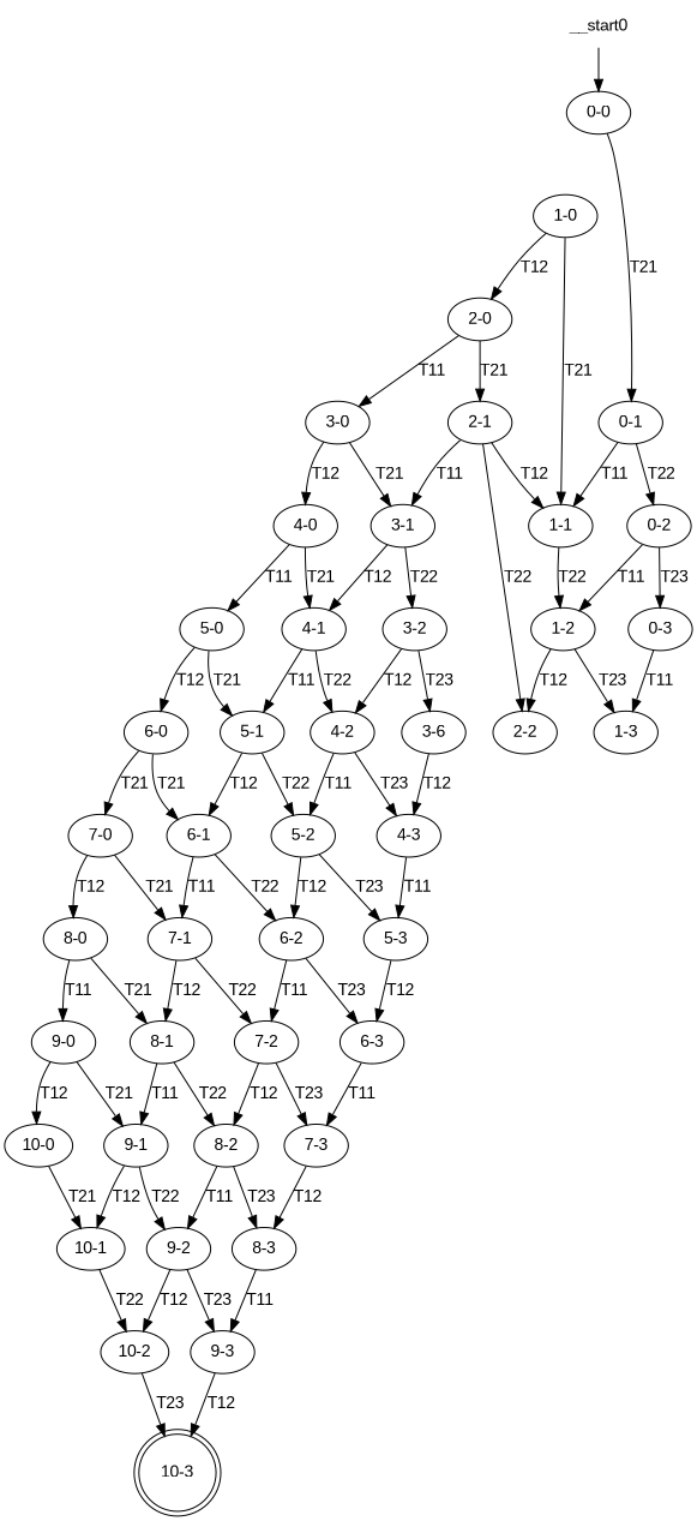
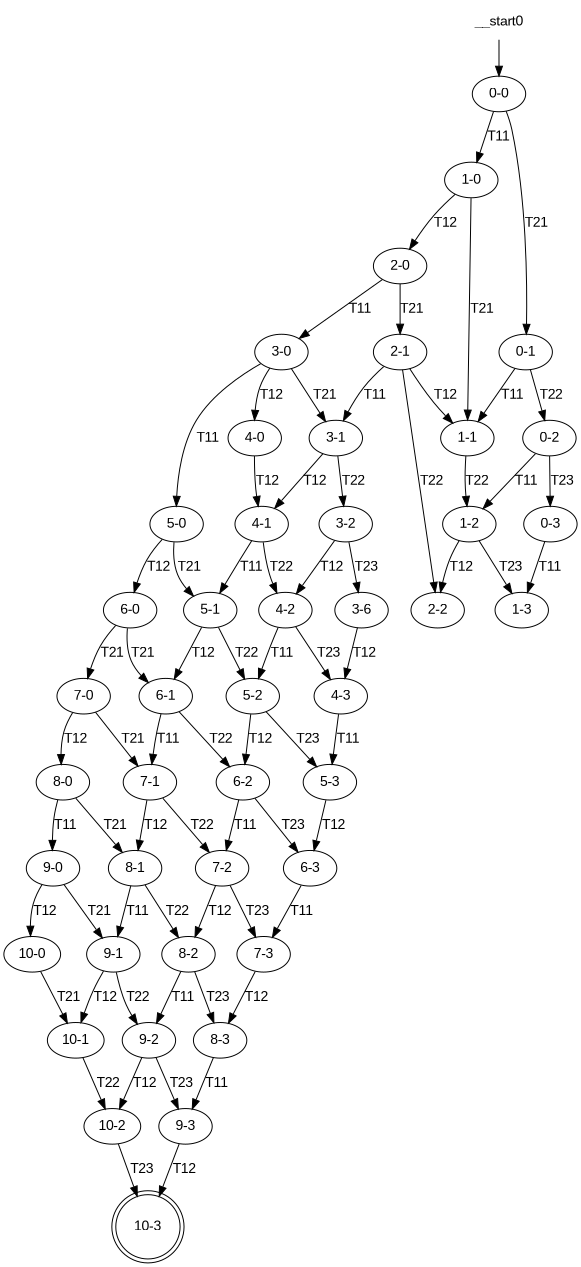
  digraph {
    fontname="Liberation Sans"
    node [fontname="Liberation Sans"]
    edge [fontname="Liberation Sans"]
    n1 [label="8-0"]
    n2 [label="9-0"]
    n3 [label="8-1"]
    n4 [label="9-1"]
    n5 [label="10-0"]
    n6 [label="8-2"]
    n7 [label="2-2"]
    n8 [label="3-2"]
    n9 [label="3-6"]
    n10 [label="4-2"]
    n11 [label="10-3" shape=doublecircle]
    n12 [label="7-0"]
    n13 [label="7-1"]
    n14 [label="7-2"]
    n15 [label="7-3"]
    n16 [label="8-3"]
    n17 [label="9-2"]
    n18 [label="0-2"]
    n19 [label="1-2"]
    n20 [label="0-3"]
    n21 [label="1-3"]
    n22 [label="6-0"]
    n23 [label="6-1"]
    n24 [label="6-2"]
    n25 [label="9-3"]
    n26 [label="6-3"]
    n27 [label="4-0"]
    n28 [label="5-0"]
    n29 [label="4-1"]
    n30 [label="5-1"]
    n31 [label="1-1"]
    n32 [label="2-1"]
    n33 [label="3-1"]
    n34 [label="4-3"]
    n35 [label="5-3"]
    n36 [label="10-1"]
    n37 [label="0-0"]
    n38 [label="0-1"]
    n39 [label="1-0"]
    n40 [label="2-0"]
    n41 [label="10-2"]
    n42 [label="5-2"]
    n43 [label="3-0"]
    __start0 [shape=none]
    n1 -> n2 [label=T11]
    n1 -> n3 [label=T21]
    n2 -> n4 [label=T21]
    n2 -> n5 [label=T12]
    n3 -> n4 [label=T11]
    n3 -> n6 [label=T22]
    n4 -> n17 [label=T22]
    n4 -> n36 [label=T12]
    n5 -> n36 [label=T21]
    n6 -> n16 [label=T23]
    n6 -> n17 [label=T11]
    n8 -> n9 [label=T23]
    n8 -> n10 [label=T12]
    n9 -> n34 [label=T12]
    n10 -> n34 [label=T23]
    n10 -> n42 [label=T11]
    n12 -> n1 [label=T12]
    n12 -> n13 [label=T21]
    n13 -> n3 [label=T12]
    n13 -> n14 [label=T22]
    n14 -> n6 [label=T12]
    n14 -> n15 [label=T23]
    n15 -> n16 [label=T12]
    n16 -> n25 [label=T11]
    n17 -> n25 [label=T23]
    n17 -> n41 [label=T12]
    n18 -> n19 [label=T11]
    n18 -> n20 [label=T23]
    n19 -> n7 [label=T12]
    n19 -> n21 [label=T23]
    n20 -> n21 [label=T11]
    n22 -> n12 [label=T21]
    n22 -> n23 [label=T21]
    n23 -> n13 [label=T11]
    n23 -> n24 [label=T22]
    n24 -> n14 [label=T11]
    n24 -> n26 [label=T23]
    n25 -> n11 [label=T12]
    n26 -> n15 [label=T11]
-   n27 -> n28 [label=T11]
-   n27 -> n29 [label=T21]
+   n43 -> n28 [label=T11]
+   n27 -> n29 [label=T12]
    n28 -> n22 [label=T12]
    n28 -> n30 [label=T21]
    n29 -> n10 [label=T22]
    n29 -> n30 [label=T11]
    n30 -> n23 [label=T12]
    n30 -> n42 [label=T22]
    n31 -> n19 [label=T22]
    n32 -> n7 [label=T22]
    n32 -> n31 [label=T12]
    n32 -> n33 [label=T11]
    n33 -> n8 [label=T22]
    n33 -> n29 [label=T12]
    n34 -> n35 [label=T11]
    n35 -> n26 [label=T12]
    n36 -> n41 [label=T22]
    n37 -> n38 [label=T21]
+   n37 -> n39 [label=T11]
    n38 -> n18 [label=T22]
    n38 -> n31 [label=T11]
    n39 -> n31 [label=T21]
    n39 -> n40 [label=T12]
    n40 -> n32 [label=T21]
    n40 -> n43 [label=T11]
    n41 -> n11 [label=T23]
    n42 -> n24 [label=T12]
    n42 -> n35 [label=T23]
    n43 -> n27 [label=T12]
    n43 -> n33 [label=T21]
    __start0 -> n37
  }
